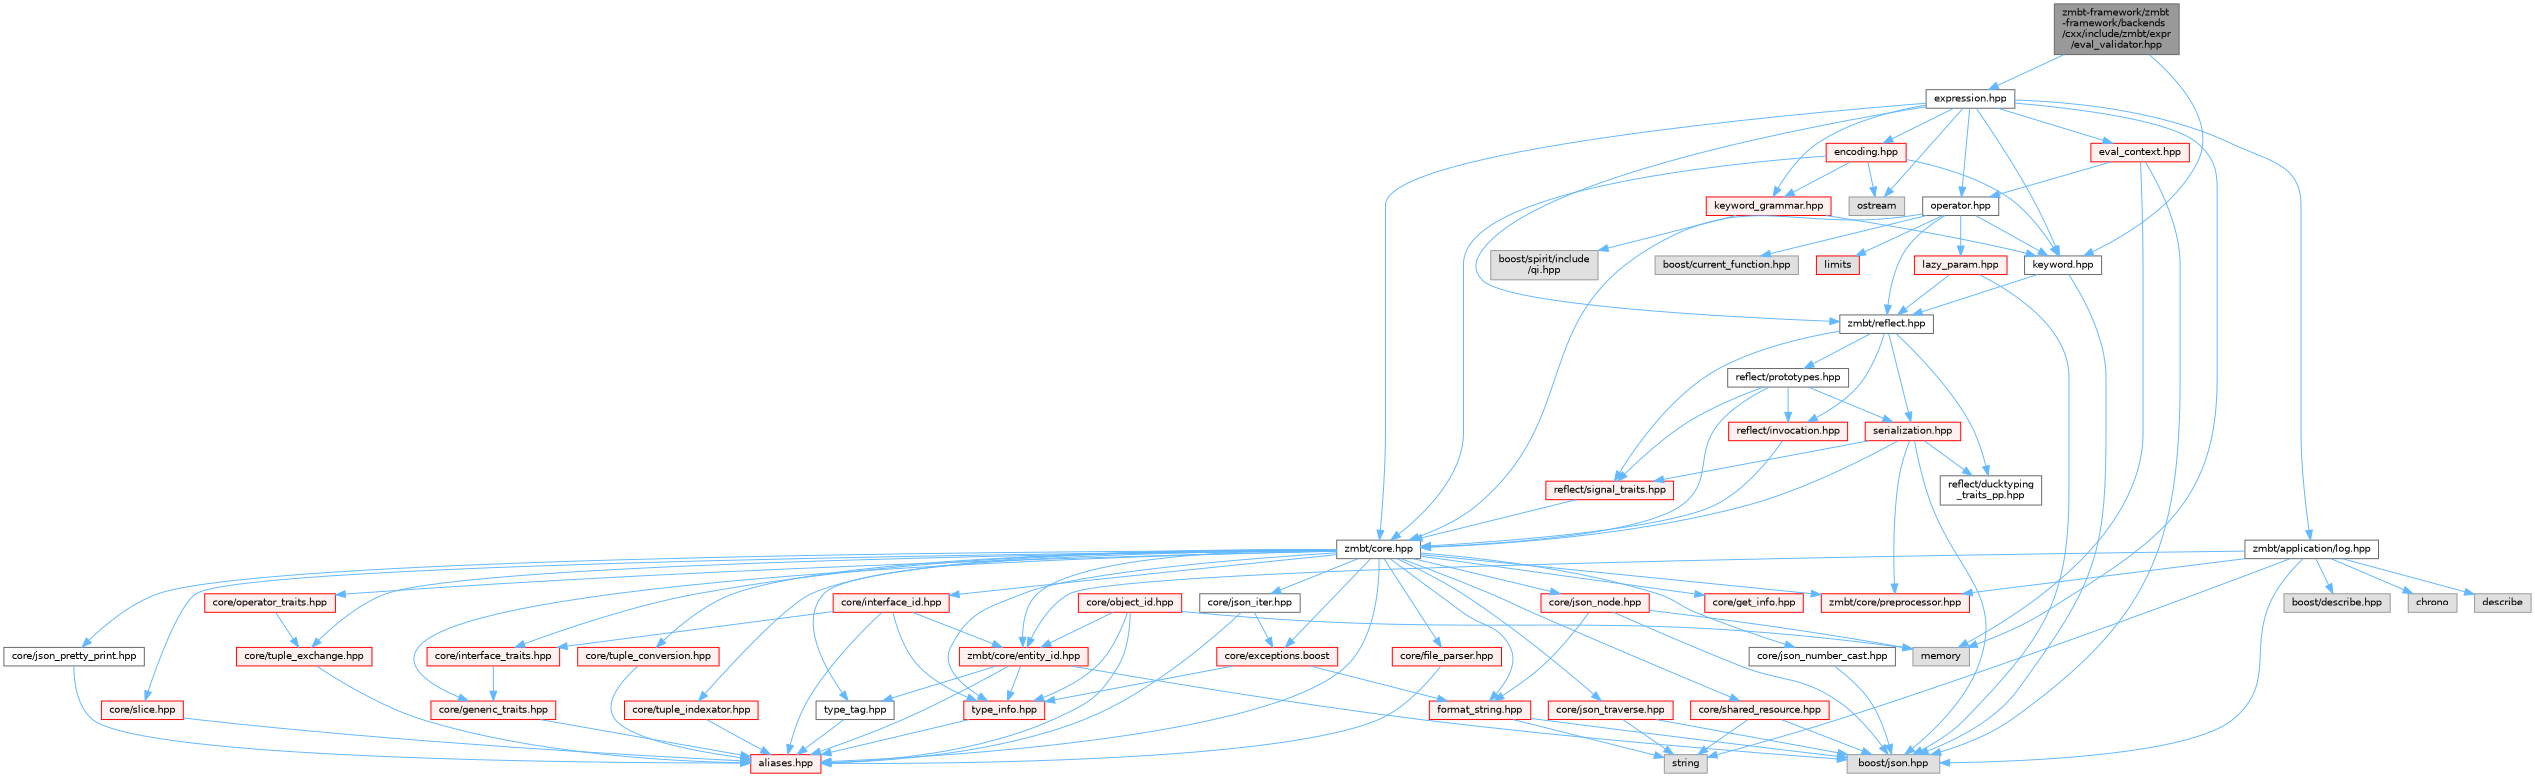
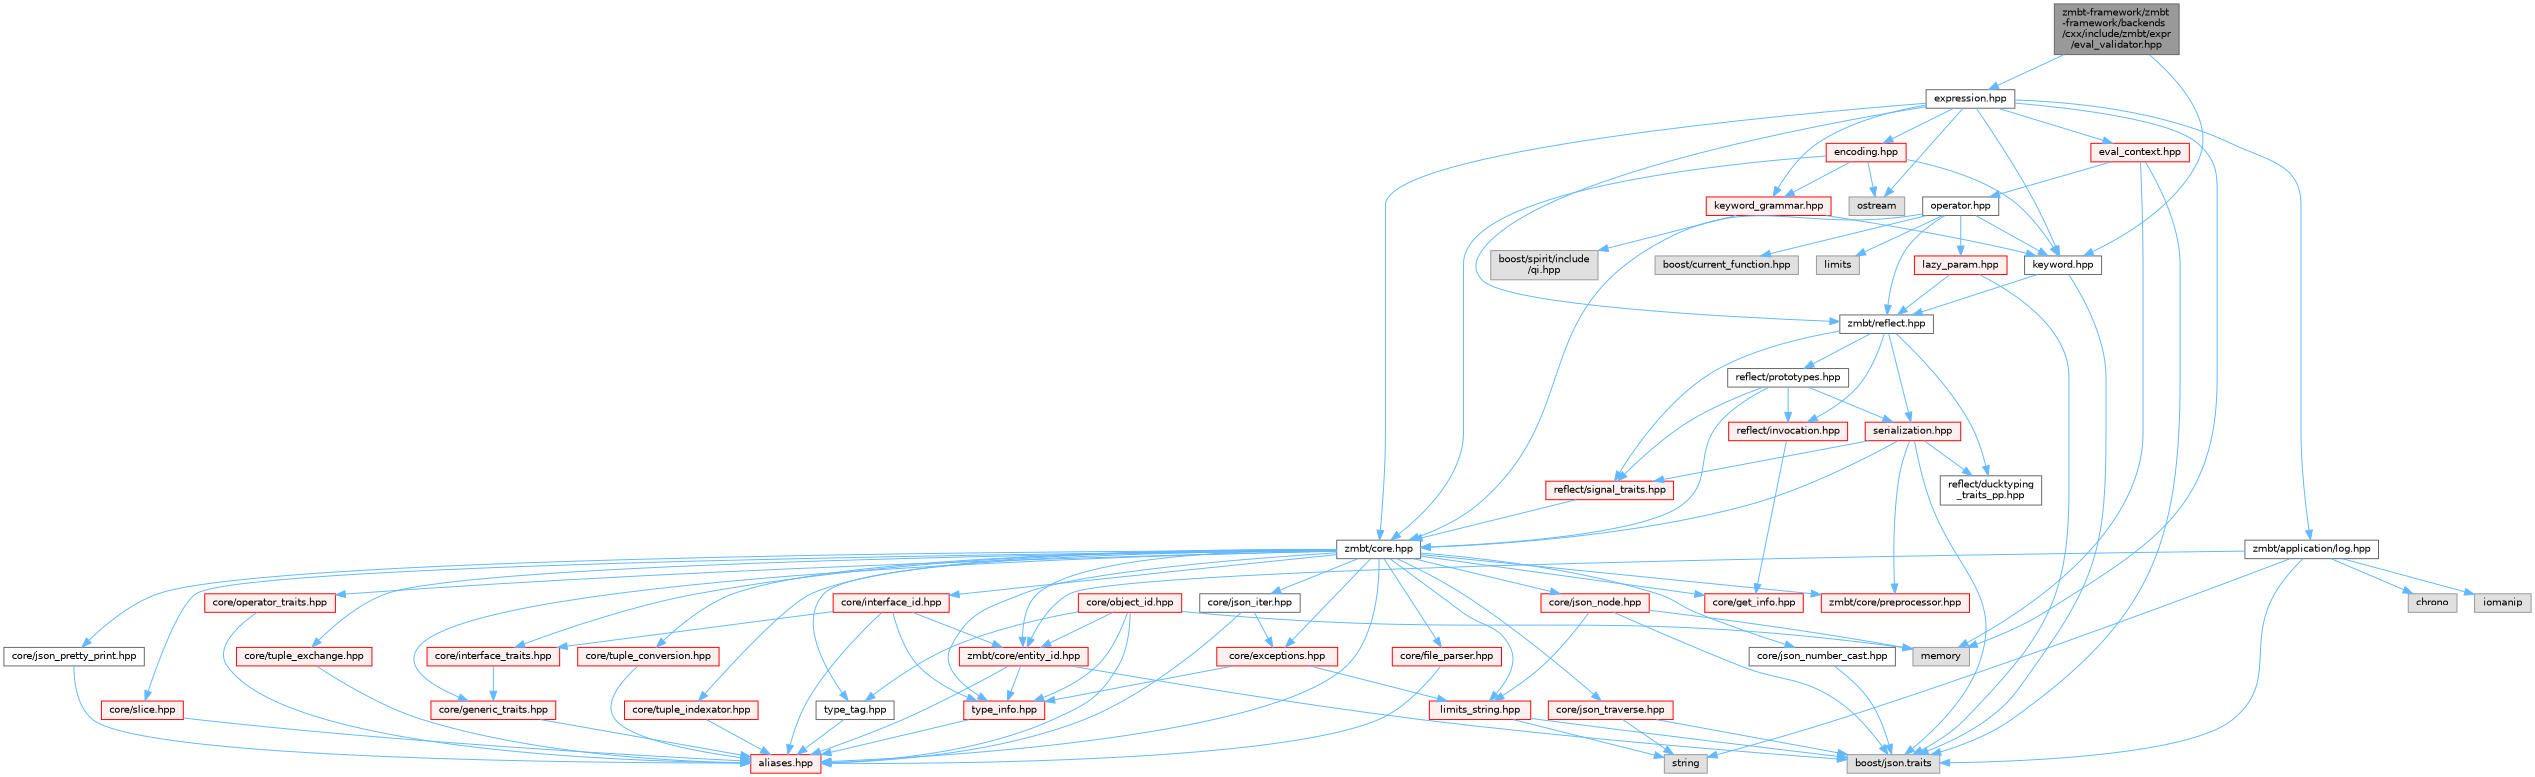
  digraph {
    node [color=red fillcolor="#FFF0F0" fontname=Helvetica fontsize=10 shape=box style=filled]
    edge [color=steelblue1 fontname=Helvetica fontsize=10 labelfontname=Helvetica labelfontsize=10 style=solid]
    n1 [color=gray40 fillcolor=grey60 fontcolor=black height=0.2 label="zmbt-framework/zmbt\l-framework/backends\l/cxx/include/zmbt/expr\l/eval_validator.hpp" width=0.4]
    n2 [color=grey40 fillcolor=white height=0.2 label="expression.hpp" width=0.4]
    n3 [color=grey40 fillcolor=white height=0.2 label="keyword.hpp" width=0.4]
    n4 [color=grey60 fillcolor="#E0E0E0" height=0.2 label=memory width=0.4]
    n5 [color=grey60 fillcolor="#E0E0E0" height=0.2 label=ostream width=0.4]
    n6 [color=grey40 fillcolor=white height=0.2 label="zmbt/application/log.hpp" width=0.4]
    n7 [color=grey40 fillcolor=white height=0.2 label="zmbt/core.hpp" width=0.4]
    n8 [color=grey40 fillcolor=white height=0.2 label="zmbt/reflect.hpp" width=0.4]
    n9 [color=grey40 fillcolor=white height=0.2 label="operator.hpp" width=0.4]
    n10 [height=0.2 label="keyword_grammar.hpp" width=0.4]
    n11 [height=0.2 label="encoding.hpp" width=0.4]
    n12 [height=0.2 label="eval_context.hpp" width=0.4]
-   n13 [color=grey60 fillcolor="#E0E0E0" height=0.2 label="boost/json.hpp" width=0.4]
+   n13 [color=grey60 fillcolor="#E0E0E0" height=0.2 label="boost/json.traits" width=0.4]
    n14 [color=grey60 fillcolor="#E0E0E0" height=0.2 label=chrono width=0.4]
-   n15 [color=grey60 fillcolor="#E0E0E0" height=0.2 label=describe width=0.4]
+   n15 [color=grey60 fillcolor="#E0E0E0" height=0.2 label=iomanip width=0.4]
    n16 [color=grey60 fillcolor="#E0E0E0" height=0.2 label=string width=0.4]
-   n17 [color=grey60 fillcolor="#E0E0E0" height=0.2 label="boost/describe.hpp" width=0.4]
    n18 [height=0.2 label="zmbt/core/preprocessor.hpp" width=0.4]
    n19 [height=0.2 label="zmbt/core/entity_id.hpp" width=0.4]
    n20 [height=0.2 label="aliases.hpp" width=0.4]
    n21 [color=grey40 fillcolor=white height=0.2 label="type_tag.hpp" width=0.4]
    n22 [height=0.2 label="type_info.hpp" width=0.4]
-   n23 [height=0.2 label="core/exceptions.boost" width=0.4]
-   n24 [height=0.2 label="format_string.hpp" width=0.4]
+   n23 [height=0.2 label="core/exceptions.hpp" width=0.4]
+   n24 [height=0.2 label="limits_string.hpp" width=0.4]
    n25 [height=0.2 label="core/file_parser.hpp" width=0.4]
    n26 [height=0.2 label="core/generic_traits.hpp" width=0.4]
    n27 [height=0.2 label="core/get_info.hpp" width=0.4]
    n28 [height=0.2 label="core/interface_traits.hpp" width=0.4]
    n29 [color=grey40 fillcolor=white height=0.2 label="core/json_iter.hpp" width=0.4]
    n30 [height=0.2 label="core/json_node.hpp" width=0.4]
    n31 [color=grey40 fillcolor=white height=0.2 label="core/json_number_cast.hpp" width=0.4]
    n32 [height=0.2 label="core/json_traverse.hpp" width=0.4]
    n33 [color=grey40 fillcolor=white height=0.2 label="core/json_pretty_print.hpp" width=0.4]
    n34 [height=0.2 label="core/slice.hpp" width=0.4]
    n35 [height=0.2 label="core/operator_traits.hpp" width=0.4]
-   n36 [height=0.2 label="core/shared_resource.hpp" width=0.4]
    n37 [height=0.2 label="core/tuple_conversion.hpp" width=0.4]
    n38 [height=0.2 label="core/tuple_exchange.hpp" width=0.4]
    n39 [height=0.2 label="core/tuple_indexator.hpp" width=0.4]
    n40 [height=0.2 label="core/interface_id.hpp" width=0.4]
    n41 [color=grey40 fillcolor=white height=0.2 label="reflect/ducktyping\l_traits_pp.hpp" width=0.4]
    n42 [height=0.2 label="reflect/signal_traits.hpp" width=0.4]
    n43 [height=0.2 label="reflect/invocation.hpp" width=0.4]
    n44 [color=grey40 fillcolor=white height=0.2 label="reflect/prototypes.hpp" width=0.4]
    n45 [height=0.2 label="serialization.hpp" width=0.4]
-   n46 [fillcolor="#E0E0E0" height=0.2 label=limits width=0.4]
+   n46 [color=grey60 fillcolor="#E0E0E0" height=0.2 label=limits width=0.4]
    n47 [height=0.2 label="lazy_param.hpp" width=0.4]
    n48 [color=grey60 fillcolor="#E0E0E0" height=0.2 label="boost/current_function.hpp" width=0.4]
    n49 [color=grey60 fillcolor="#E0E0E0" height=0.2 label="boost/spirit/include\l/qi.hpp" width=0.4]
    n50 [height=0.2 label="core/object_id.hpp" width=0.4]
    n1 -> n2
    n1 -> n3
    n2 -> n3
    n2 -> n4
    n2 -> n5
    n2 -> n6
    n2 -> n7
    n2 -> n8
-   n2 -> n9
    n2 -> n10
    n2 -> n11
    n2 -> n12
    n3 -> n8
    n3 -> n13
    n6 -> n13
    n6 -> n14
    n6 -> n15
    n6 -> n16
-   n6 -> n17
-   n6 -> n18
    n6 -> n19
    n7 -> n18
    n7 -> n19
    n7 -> n20
    n7 -> n21
    n7 -> n22
    n7 -> n23
    n7 -> n24
    n7 -> n25
    n7 -> n26
    n7 -> n27
    n7 -> n28
    n7 -> n29
    n7 -> n30
    n7 -> n31
    n7 -> n32
    n7 -> n33
    n7 -> n34
    n7 -> n35
-   n7 -> n36
    n7 -> n37
    n7 -> n38
    n7 -> n39
    n7 -> n40
    n8 -> n41
    n8 -> n42
    n8 -> n43
    n8 -> n44
    n8 -> n45
    n9 -> n3
    n9 -> n7
    n9 -> n8
    n9 -> n46
    n9 -> n47
    n9 -> n48
    n10 -> n3
    n10 -> n49
    n11 -> n3
    n11 -> n5
    n11 -> n7
    n11 -> n10
    n12 -> n4
    n12 -> n9
    n12 -> n13
    n19 -> n13
    n19 -> n20
-   n19 -> n21
+   n50 -> n21
    n19 -> n22
    n21 -> n20
    n22 -> n20
    n23 -> n22
    n23 -> n24
    n24 -> n13
    n24 -> n16
    n25 -> n20
    n26 -> n20
    n28 -> n26
    n29 -> n20
    n29 -> n23
    n30 -> n4
    n30 -> n13
    n30 -> n24
    n31 -> n13
    n32 -> n13
    n32 -> n16
    n33 -> n20
    n34 -> n20
-   n35 -> n38
-   n36 -> n13
-   n36 -> n16
+   n35 -> n20
    n37 -> n20
    n38 -> n20
    n39 -> n20
    n40 -> n19
    n40 -> n20
    n40 -> n22
    n40 -> n28
    n42 -> n7
-   n43 -> n7
+   n43 -> n27
    n44 -> n7
    n44 -> n42
    n44 -> n43
    n44 -> n45
    n45 -> n7
    n45 -> n13
    n45 -> n18
    n45 -> n41
    n45 -> n42
    n47 -> n8
    n47 -> n13
    n50 -> n4
    n50 -> n19
    n50 -> n20
    n50 -> n22
  }
